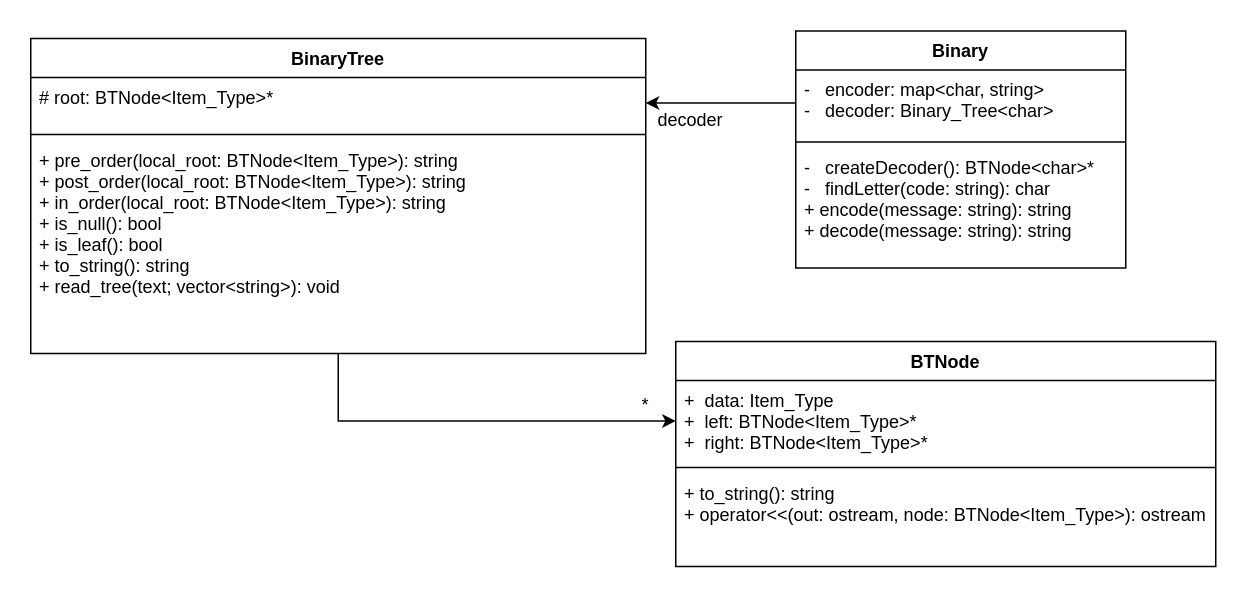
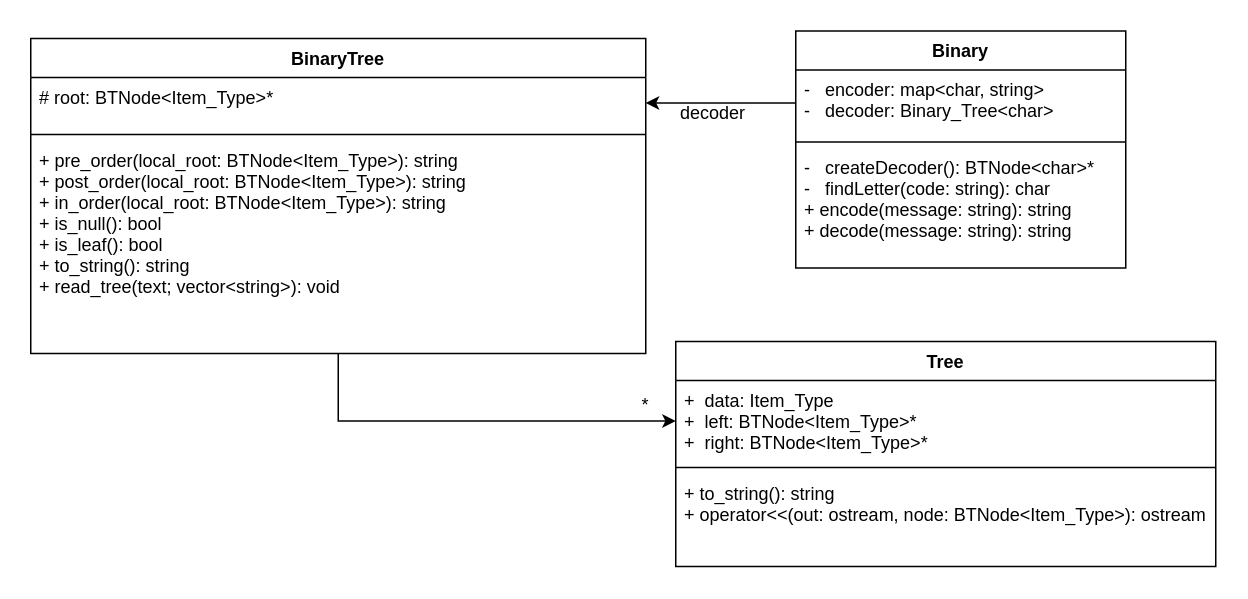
  <mxCell id="0" />
  <mxCell id="1" parent="0" />
  <mxCell id="2" style="edgeStyle=orthogonalEdgeStyle;rounded=0;orthogonalLoop=1;jettySize=auto;html=1;entryX=0;entryY=0.5;entryDx=0;entryDy=0;" parent="1" source="3" target="8" edge="1"><mxGeometry relative="1" as="geometry" /></mxCell>
  <mxCell id="3" value="BinaryTree" style="swimlane;fontStyle=1;align=center;verticalAlign=top;childLayout=stackLayout;horizontal=1;startSize=26;horizontalStack=0;resizeParent=1;resizeParentMax=0;resizeLast=0;collapsible=1;marginBottom=0;" parent="1" vertex="1"><mxGeometry x="20" y="25" width="410" height="210" as="geometry" /></mxCell>
  <mxCell id="4" value="# root: BTNode&lt;Item_Type&gt;*&#10;&#10;" style="text;strokeColor=none;fillColor=none;align=left;verticalAlign=top;spacingLeft=4;spacingRight=4;overflow=hidden;rotatable=0;points=[[0,0.5],[1,0.5]];portConstraint=eastwest;" parent="3" vertex="1"><mxGeometry y="26" width="410" height="34" as="geometry" /></mxCell>
  <mxCell id="5" value="" style="line;strokeWidth=1;fillColor=none;align=left;verticalAlign=middle;spacingTop=-1;spacingLeft=3;spacingRight=3;rotatable=0;labelPosition=right;points=[];portConstraint=eastwest;" parent="3" vertex="1"><mxGeometry y="60" width="410" height="8" as="geometry" /></mxCell>
  <mxCell id="6" value="+ pre_order(local_root: BTNode&lt;Item_Type&gt;): string&#10;+ post_order(local_root: BTNode&lt;Item_Type&gt;): string&#10;+ in_order(local_root: BTNode&lt;Item_Type&gt;): string&#10;+ is_null(): bool&#10;+ is_leaf(): bool&#10;+ to_string(): string&#10;+ read_tree(text; vector&lt;string&gt;): void " style="text;strokeColor=none;fillColor=none;align=left;verticalAlign=top;spacingLeft=4;spacingRight=4;overflow=hidden;rotatable=0;points=[[0,0.5],[1,0.5]];portConstraint=eastwest;" parent="3" vertex="1"><mxGeometry y="68" width="410" height="142" as="geometry" /></mxCell>
- <mxCell id="7" value="BTNode" style="swimlane;fontStyle=1;align=center;verticalAlign=top;childLayout=stackLayout;horizontal=1;startSize=26;horizontalStack=0;resizeParent=1;resizeParentMax=0;resizeLast=0;collapsible=1;marginBottom=0;" parent="1" vertex="1"><mxGeometry x="450" y="227" width="360" height="150" as="geometry" /></mxCell>
+ <mxCell id="7" value="Tree" style="swimlane;fontStyle=1;align=center;verticalAlign=top;childLayout=stackLayout;horizontal=1;startSize=26;horizontalStack=0;resizeParent=1;resizeParentMax=0;resizeLast=0;collapsible=1;marginBottom=0;" parent="1" vertex="1"><mxGeometry x="450" y="227" width="360" height="150" as="geometry" /></mxCell>
  <mxCell id="8" value="+  data: Item_Type &#10;+  left: BTNode&lt;Item_Type&gt;* &#10;+  right: BTNode&lt;Item_Type&gt;* " style="text;strokeColor=none;fillColor=none;align=left;verticalAlign=top;spacingLeft=4;spacingRight=4;overflow=hidden;rotatable=0;points=[[0,0.5],[1,0.5]];portConstraint=eastwest;" parent="7" vertex="1"><mxGeometry y="26" width="360" height="54" as="geometry" /></mxCell>
  <mxCell id="9" value="" style="line;strokeWidth=1;fillColor=none;align=left;verticalAlign=middle;spacingTop=-1;spacingLeft=3;spacingRight=3;rotatable=0;labelPosition=right;points=[];portConstraint=eastwest;" parent="7" vertex="1"><mxGeometry y="80" width="360" height="8" as="geometry" /></mxCell>
  <mxCell id="10" value="+ to_string(): string&#10;+ operator&lt;&lt;(out: ostream, node: BTNode&lt;Item_Type&gt;): ostream " style="text;strokeColor=none;fillColor=none;align=left;verticalAlign=top;spacingLeft=4;spacingRight=4;overflow=hidden;rotatable=0;points=[[0,0.5],[1,0.5]];portConstraint=eastwest;" parent="7" vertex="1"><mxGeometry y="88" width="360" height="62" as="geometry" /></mxCell>
  <mxCell id="11" value="Binary" style="swimlane;fontStyle=1;align=center;verticalAlign=top;childLayout=stackLayout;horizontal=1;startSize=26;horizontalStack=0;resizeParent=1;resizeParentMax=0;resizeLast=0;collapsible=1;marginBottom=0;" parent="1" vertex="1"><mxGeometry x="530" y="20" width="220" height="158" as="geometry" /></mxCell>
  <mxCell id="12" value="-   encoder: map&lt;char, string&gt; &#10;-   decoder: Binary_Tree&lt;char&gt;&#10; " style="text;strokeColor=none;fillColor=none;align=left;verticalAlign=top;spacingLeft=4;spacingRight=4;overflow=hidden;rotatable=0;points=[[0,0.5],[1,0.5]];portConstraint=eastwest;" parent="11" vertex="1"><mxGeometry y="26" width="220" height="44" as="geometry" /></mxCell>
  <mxCell id="13" value="" style="line;strokeWidth=1;fillColor=none;align=left;verticalAlign=middle;spacingTop=-1;spacingLeft=3;spacingRight=3;rotatable=0;labelPosition=right;points=[];portConstraint=eastwest;" parent="11" vertex="1"><mxGeometry y="70" width="220" height="8" as="geometry" /></mxCell>
  <mxCell id="14" value="-   createDecoder(): BTNode&lt;char&gt;*&#10;-   findLetter(code: string): char&#10;+ encode(message: string): string&#10;+ decode(message: string): string " style="text;strokeColor=none;fillColor=none;align=left;verticalAlign=top;spacingLeft=4;spacingRight=4;overflow=hidden;rotatable=0;points=[[0,0.5],[1,0.5]];portConstraint=eastwest;" parent="11" vertex="1"><mxGeometry y="78" width="220" height="80" as="geometry" /></mxCell>
  <mxCell id="15" style="edgeStyle=orthogonalEdgeStyle;rounded=0;orthogonalLoop=1;jettySize=auto;html=1;exitX=0;exitY=0.5;exitDx=0;exitDy=0;entryX=1;entryY=0.5;entryDx=0;entryDy=0;" parent="1" source="12" target="4" edge="1"><mxGeometry relative="1" as="geometry" /></mxCell>
- <mxCell id="16" value="decoder" style="text;html=1;strokeColor=none;fillColor=none;align=center;verticalAlign=middle;whiteSpace=wrap;rounded=0;" parent="1" vertex="1"><mxGeometry x="440" y="70" width="40" height="20" as="geometry" /></mxCell>
+ <mxCell id="16" value="decoder" style="text;html=1;strokeColor=none;fillColor=none;align=center;verticalAlign=middle;whiteSpace=wrap;rounded=0;" parent="1" vertex="1"><mxGeometry x="455" y="65" width="40" height="20" as="geometry" /></mxCell>
  <mxCell id="17" value="*" style="text;html=1;strokeColor=none;fillColor=none;align=center;verticalAlign=middle;whiteSpace=wrap;rounded=0;" parent="1" vertex="1"><mxGeometry x="410" y="260" width="40" height="20" as="geometry" /></mxCell>
